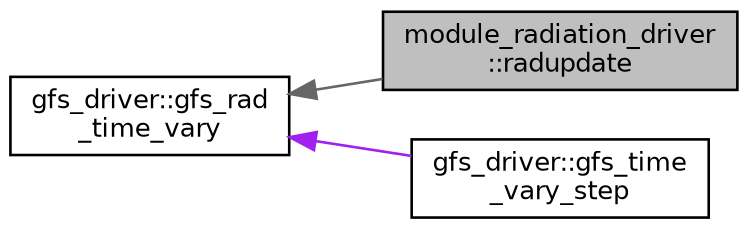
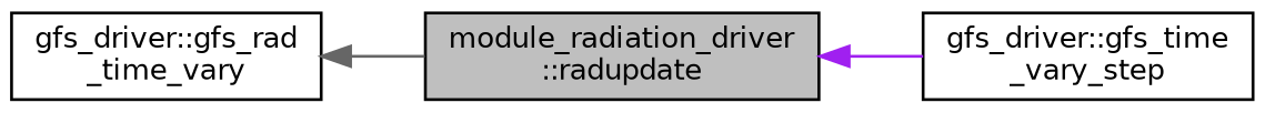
  digraph {
    rankdir=LR
    node [color=black fillcolor=white fontname=Helvetica fontsize=10 shape=record style=filled]
    edge [dir=back fontname=Helvetica fontsize=10 labelfontname=Helvetica labelfontsize=10 style=solid]
    n1 [fillcolor=grey75 fontcolor=black height=0.2 label="module_radiation_driver\l::radupdate" width=0.4]
    n2 [height=0.2 label="gfs_driver::gfs_rad\l_time_vary" width=0.4]
    n3 [height=0.2 label="gfs_driver::gfs_time\l_vary_step" width=0.4]
    n2 -> n1 [color=gray40]
-   n2 -> n3 [color=purple]
+   n1 -> n3 [color=purple]
  }
